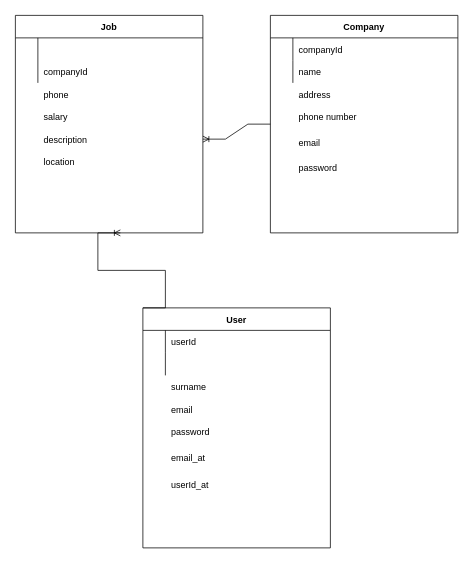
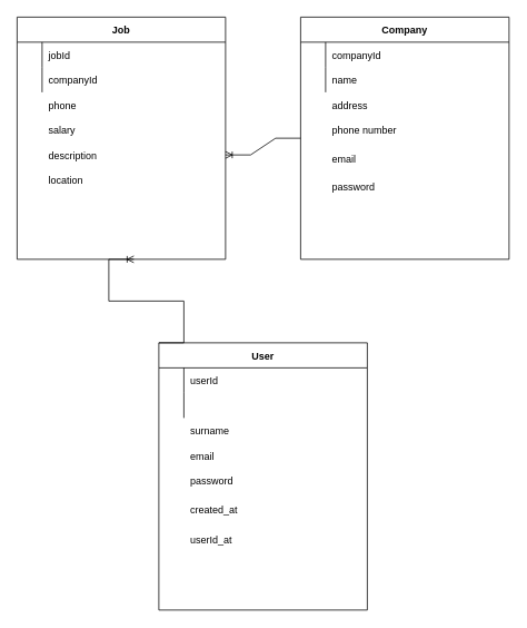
  <mxCell id="0" />
  <mxCell id="1" parent="0" />
  <mxCell id="2" value="Company" style="shape=table;startSize=30;container=1;collapsible=1;childLayout=tableLayout;fixedRows=1;rowLines=0;fontStyle=1;align=center;resizeLast=1;strokeColor=default;fillColor=default;" parent="1" vertex="1"><mxGeometry x="360" y="20" width="250" height="290" as="geometry" /></mxCell>
  <mxCell id="3" value="" style="shape=partialRectangle;collapsible=0;dropTarget=0;pointerEvents=0;fillColor=none;points=[[0,0.5],[1,0.5]];portConstraint=eastwest;top=0;left=0;right=0;bottom=0;" parent="2" vertex="1"><mxGeometry y="30" width="250" height="30" as="geometry" /></mxCell>
  <mxCell id="4" value="" style="shape=partialRectangle;overflow=hidden;connectable=0;fillColor=none;top=0;left=0;bottom=0;right=0;" parent="3" vertex="1"><mxGeometry width="30" height="30" as="geometry"><mxRectangle width="30" height="30" as="alternateBounds" /></mxGeometry></mxCell>
  <mxCell id="5" value="companyId" style="shape=partialRectangle;overflow=hidden;connectable=0;fillColor=none;top=0;left=0;bottom=0;right=0;align=left;spacingLeft=6;" parent="3" vertex="1"><mxGeometry x="30" width="220" height="30" as="geometry"><mxRectangle width="220" height="30" as="alternateBounds" /></mxGeometry></mxCell>
  <mxCell id="6" value="" style="shape=partialRectangle;collapsible=0;dropTarget=0;pointerEvents=0;fillColor=none;points=[[0,0.5],[1,0.5]];portConstraint=eastwest;top=0;left=0;right=0;bottom=0;" parent="2" vertex="1"><mxGeometry y="60" width="250" height="30" as="geometry" /></mxCell>
  <mxCell id="7" value="" style="shape=partialRectangle;overflow=hidden;connectable=0;fillColor=none;top=0;left=0;bottom=0;right=0;strokeColor=inherit;" parent="6" vertex="1"><mxGeometry width="30" height="30" as="geometry"><mxRectangle width="30" height="30" as="alternateBounds" /></mxGeometry></mxCell>
  <mxCell id="8" value="name" style="shape=partialRectangle;overflow=hidden;connectable=0;fillColor=none;top=0;left=0;bottom=0;right=0;align=left;spacingLeft=6;" parent="6" vertex="1"><mxGeometry x="30" width="220" height="30" as="geometry"><mxRectangle width="220" height="30" as="alternateBounds" /></mxGeometry></mxCell>
  <mxCell id="9" value="Job" style="shape=table;startSize=30;container=1;collapsible=1;childLayout=tableLayout;fixedRows=1;rowLines=0;fontStyle=1;align=center;resizeLast=1;" parent="1" vertex="1"><mxGeometry x="20" y="20" width="250" height="290" as="geometry" /></mxCell>
  <mxCell id="10" value="" style="shape=partialRectangle;collapsible=0;dropTarget=0;pointerEvents=0;fillColor=none;points=[[0,0.5],[1,0.5]];portConstraint=eastwest;top=0;left=0;right=0;bottom=0;" parent="9" vertex="1"><mxGeometry y="30" width="250" height="30" as="geometry" /></mxCell>
  <mxCell id="11" value="" style="shape=partialRectangle;overflow=hidden;connectable=0;fillColor=none;top=0;left=0;bottom=0;right=0;" parent="10" vertex="1"><mxGeometry width="30" height="30" as="geometry"><mxRectangle width="30" height="30" as="alternateBounds" /></mxGeometry></mxCell>
+ <mxCell id="12" value="jobId" style="shape=partialRectangle;overflow=hidden;connectable=0;fillColor=none;top=0;left=0;bottom=0;right=0;align=left;spacingLeft=6;" parent="10" vertex="1"><mxGeometry x="30" width="220" height="30" as="geometry"><mxRectangle width="220" height="30" as="alternateBounds" /></mxGeometry></mxCell>
  <mxCell id="13" value="" style="shape=partialRectangle;collapsible=0;dropTarget=0;pointerEvents=0;fillColor=none;points=[[0,0.5],[1,0.5]];portConstraint=eastwest;top=0;left=0;right=0;bottom=0;" vertex="1" parent="9"><mxGeometry y="60" width="250" height="30" as="geometry" /></mxCell>
  <mxCell id="14" value="" style="shape=partialRectangle;overflow=hidden;connectable=0;fillColor=none;top=0;left=0;bottom=0;right=0;" vertex="1" parent="13"><mxGeometry width="30" height="30" as="geometry"><mxRectangle width="30" height="30" as="alternateBounds" /></mxGeometry></mxCell>
  <mxCell id="15" value="" style="shape=partialRectangle;overflow=hidden;connectable=0;fillColor=none;top=0;left=0;bottom=0;right=0;align=left;spacingLeft=6;" vertex="1" parent="13"><mxGeometry x="30" width="220" height="30" as="geometry"><mxRectangle width="220" height="30" as="alternateBounds" /></mxGeometry></mxCell>
  <mxCell id="16" value="phone" style="shape=partialRectangle;overflow=hidden;connectable=0;fillColor=none;top=0;left=0;bottom=0;right=0;align=left;spacingLeft=6;" vertex="1" parent="1"><mxGeometry x="50" y="110" width="220" height="30" as="geometry"><mxRectangle width="220" height="30" as="alternateBounds" /></mxGeometry></mxCell>
  <mxCell id="17" value="description" style="shape=partialRectangle;overflow=hidden;connectable=0;fillColor=none;top=0;left=0;bottom=0;right=0;align=left;spacingLeft=6;" vertex="1" parent="1"><mxGeometry x="50" y="170" width="220" height="30" as="geometry"><mxRectangle width="220" height="30" as="alternateBounds" /></mxGeometry></mxCell>
  <mxCell id="18" value="salary" style="shape=partialRectangle;overflow=hidden;connectable=0;fillColor=none;top=0;left=0;bottom=0;right=0;align=left;spacingLeft=6;" vertex="1" parent="1"><mxGeometry x="50" y="140" width="220" height="30" as="geometry"><mxRectangle width="220" height="30" as="alternateBounds" /></mxGeometry></mxCell>
  <mxCell id="19" value="companyId" style="shape=partialRectangle;overflow=hidden;connectable=0;fillColor=none;top=0;left=0;bottom=0;right=0;align=left;spacingLeft=6;" vertex="1" parent="1"><mxGeometry x="50" y="80" width="220" height="30" as="geometry"><mxRectangle width="220" height="30" as="alternateBounds" /></mxGeometry></mxCell>
  <mxCell id="20" value="address" style="shape=partialRectangle;overflow=hidden;connectable=0;fillColor=none;top=0;left=0;bottom=0;right=0;align=left;spacingLeft=6;" vertex="1" parent="1"><mxGeometry x="390" y="110" width="220" height="30" as="geometry"><mxRectangle width="220" height="30" as="alternateBounds" /></mxGeometry></mxCell>
  <mxCell id="21" value="location" style="shape=partialRectangle;overflow=hidden;connectable=0;fillColor=none;top=0;left=0;bottom=0;right=0;align=left;spacingLeft=6;" vertex="1" parent="1"><mxGeometry x="50" y="200" width="220" height="30" as="geometry"><mxRectangle width="220" height="30" as="alternateBounds" /></mxGeometry></mxCell>
  <mxCell id="22" value="phone number" style="shape=partialRectangle;overflow=hidden;connectable=0;fillColor=none;top=0;left=0;bottom=0;right=0;align=left;spacingLeft=6;" vertex="1" parent="1"><mxGeometry x="390" y="140" width="220" height="30" as="geometry"><mxRectangle width="220" height="30" as="alternateBounds" /></mxGeometry></mxCell>
  <mxCell id="23" value="User" style="shape=table;startSize=30;container=1;collapsible=1;childLayout=tableLayout;fixedRows=1;rowLines=0;fontStyle=1;align=center;resizeLast=1;" vertex="1" parent="1"><mxGeometry x="190" y="410" width="250" height="320" as="geometry" /></mxCell>
  <mxCell id="24" value="" style="shape=partialRectangle;collapsible=0;dropTarget=0;pointerEvents=0;fillColor=none;points=[[0,0.5],[1,0.5]];portConstraint=eastwest;top=0;left=0;right=0;bottom=0;" vertex="1" parent="23"><mxGeometry y="30" width="250" height="30" as="geometry" /></mxCell>
  <mxCell id="25" value="" style="shape=partialRectangle;overflow=hidden;connectable=0;fillColor=none;top=0;left=0;bottom=0;right=0;" vertex="1" parent="24"><mxGeometry width="30" height="30" as="geometry"><mxRectangle width="30" height="30" as="alternateBounds" /></mxGeometry></mxCell>
  <mxCell id="26" value="userId" style="shape=partialRectangle;overflow=hidden;connectable=0;fillColor=none;top=0;left=0;bottom=0;right=0;align=left;spacingLeft=6;" vertex="1" parent="24"><mxGeometry x="30" width="220" height="30" as="geometry"><mxRectangle width="220" height="30" as="alternateBounds" /></mxGeometry></mxCell>
  <mxCell id="27" value="" style="shape=partialRectangle;collapsible=0;dropTarget=0;pointerEvents=0;fillColor=none;points=[[0,0.5],[1,0.5]];portConstraint=eastwest;top=0;left=0;right=0;bottom=0;" vertex="1" parent="23"><mxGeometry y="60" width="250" height="30" as="geometry" /></mxCell>
  <mxCell id="28" value="" style="shape=partialRectangle;overflow=hidden;connectable=0;fillColor=none;top=0;left=0;bottom=0;right=0;" vertex="1" parent="27"><mxGeometry width="30" height="30" as="geometry"><mxRectangle width="30" height="30" as="alternateBounds" /></mxGeometry></mxCell>
  <mxCell id="29" value="" style="shape=partialRectangle;overflow=hidden;connectable=0;fillColor=none;top=0;left=0;bottom=0;right=0;align=left;spacingLeft=6;" vertex="1" parent="27"><mxGeometry x="30" width="220" height="30" as="geometry"><mxRectangle width="220" height="30" as="alternateBounds" /></mxGeometry></mxCell>
  <mxCell id="30" value="email" style="shape=partialRectangle;overflow=hidden;connectable=0;fillColor=none;top=0;left=0;bottom=0;right=0;align=left;spacingLeft=6;" vertex="1" parent="1"><mxGeometry x="220" y="530" width="220" height="30" as="geometry"><mxRectangle width="220" height="30" as="alternateBounds" /></mxGeometry></mxCell>
  <mxCell id="31" value="surname" style="shape=partialRectangle;overflow=hidden;connectable=0;fillColor=none;top=0;left=0;bottom=0;right=0;align=left;spacingLeft=6;" vertex="1" parent="1"><mxGeometry x="220" y="500" width="220" height="30" as="geometry"><mxRectangle width="220" height="30" as="alternateBounds" /></mxGeometry></mxCell>
  <mxCell id="32" value="" style="shape=partialRectangle;overflow=hidden;connectable=0;fillColor=none;top=0;left=0;bottom=0;right=0;align=left;spacingLeft=6;" vertex="1" parent="1"><mxGeometry x="220" y="560" width="220" height="30" as="geometry"><mxRectangle width="220" height="30" as="alternateBounds" /></mxGeometry></mxCell>
  <mxCell id="33" value="email" style="shape=partialRectangle;overflow=hidden;connectable=0;fillColor=none;top=0;left=0;bottom=0;right=0;align=left;spacingLeft=6;" vertex="1" parent="1"><mxGeometry x="390" y="175" width="220" height="30" as="geometry"><mxRectangle width="220" height="30" as="alternateBounds" /></mxGeometry></mxCell>
  <mxCell id="34" value="password" style="shape=partialRectangle;overflow=hidden;connectable=0;fillColor=none;top=0;left=0;bottom=0;right=0;align=left;spacingLeft=6;" vertex="1" parent="1"><mxGeometry x="390" y="208" width="220" height="30" as="geometry"><mxRectangle width="220" height="30" as="alternateBounds" /></mxGeometry></mxCell>
  <mxCell id="35" value="password" style="shape=partialRectangle;overflow=hidden;connectable=0;fillColor=none;top=0;left=0;bottom=0;right=0;align=left;spacingLeft=6;" vertex="1" parent="1"><mxGeometry x="220" y="560" width="220" height="30" as="geometry"><mxRectangle width="220" height="30" as="alternateBounds" /></mxGeometry></mxCell>
- <mxCell id="36" value="email_at" style="shape=partialRectangle;overflow=hidden;connectable=0;fillColor=none;top=0;left=0;bottom=0;right=0;align=left;spacingLeft=6;" vertex="1" parent="1"><mxGeometry x="220" y="594" width="220" height="30" as="geometry"><mxRectangle width="220" height="30" as="alternateBounds" /></mxGeometry></mxCell>
+ <mxCell id="36" value="created_at" style="shape=partialRectangle;overflow=hidden;connectable=0;fillColor=none;top=0;left=0;bottom=0;right=0;align=left;spacingLeft=6;" vertex="1" parent="1"><mxGeometry x="220" y="594" width="220" height="30" as="geometry"><mxRectangle width="220" height="30" as="alternateBounds" /></mxGeometry></mxCell>
  <mxCell id="37" value="" style="edgeStyle=entityRelationEdgeStyle;fontSize=12;html=1;endArrow=ERoneToMany;rounded=0;exitX=0;exitY=0.5;exitDx=0;exitDy=0;" edge="1" parent="1" source="2" target="17"><mxGeometry width="100" height="100" relative="1" as="geometry"><mxPoint x="300" y="190" as="sourcePoint" /><mxPoint x="280" y="150" as="targetPoint" /></mxGeometry></mxCell>
  <mxCell id="38" value="userId_at" style="shape=partialRectangle;overflow=hidden;connectable=0;fillColor=none;top=0;left=0;bottom=0;right=0;align=left;spacingLeft=6;" vertex="1" parent="1"><mxGeometry x="220" y="630" width="220" height="30" as="geometry"><mxRectangle width="220" height="30" as="alternateBounds" /></mxGeometry></mxCell>
  <mxCell id="39" value="" style="edgeStyle=entityRelationEdgeStyle;fontSize=12;html=1;endArrow=ERoneToMany;rounded=0;exitX=0;exitY=0;exitDx=0;exitDy=0;" edge="1" parent="1" source="23"><mxGeometry width="100" height="100" relative="1" as="geometry"><mxPoint x="270" y="460" as="sourcePoint" /><mxPoint x="160" y="310" as="targetPoint" /></mxGeometry></mxCell>
